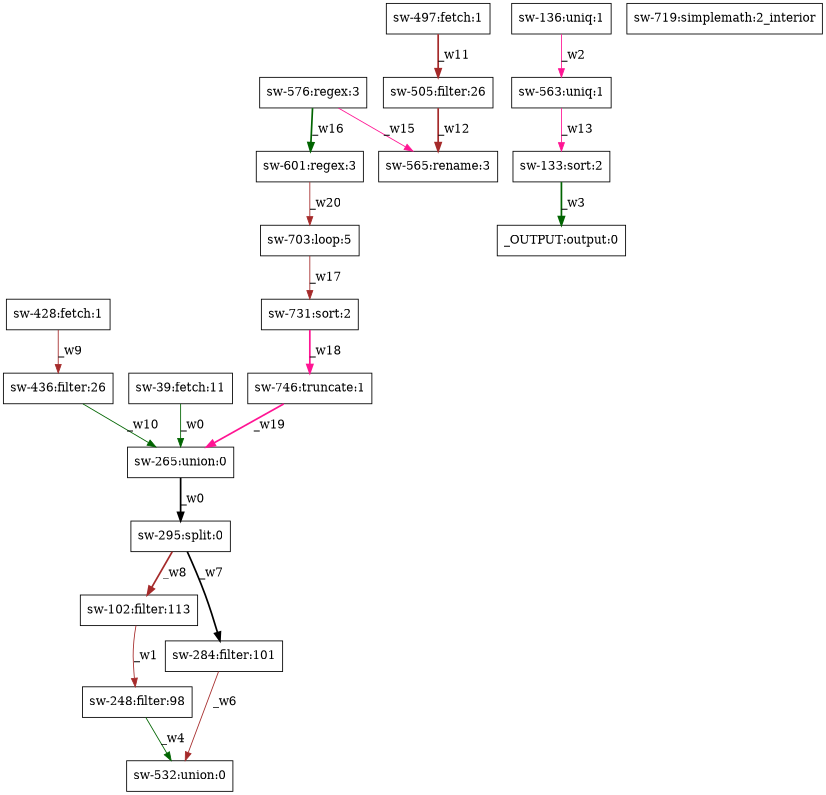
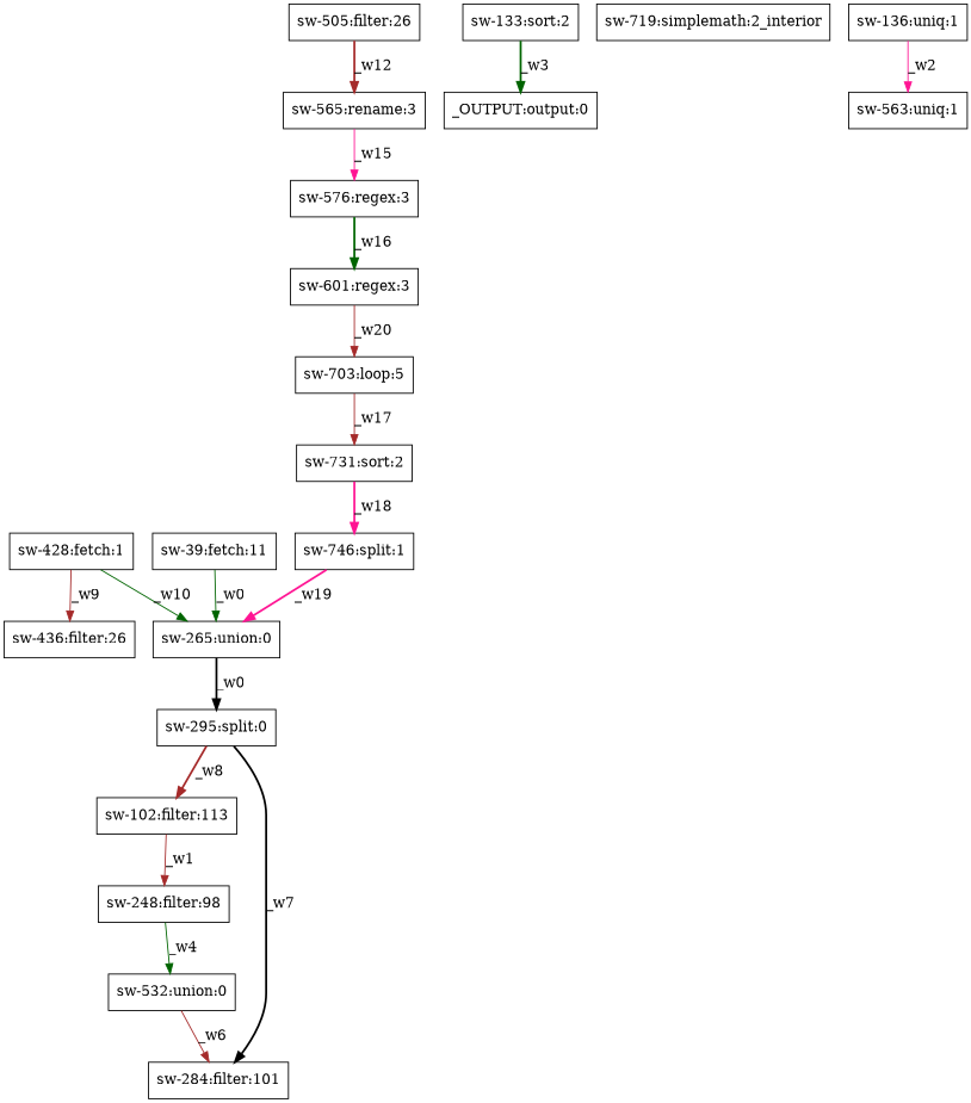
  digraph {
    node [shape=box]
    edge [color=brown style=solid]
    n1 [label="sw-601:regex:3"]
    n2 [label="sw-703:loop:5"]
    n3 [label="sw-731:sort:2"]
-   n4 [label="sw-746:truncate:1"]
+   n4 [label="sw-746:split:1"]
    n5 [label="sw-265:union:0"]
    n6 [label="_OUTPUT:output:0"]
    n7 [label="sw-719:simplemath:2_interior"]
    n8 [label="sw-133:sort:2"]
-   n9 [label="sw-497:fetch:1"]
    n10 [label="sw-505:filter:26"]
    n11 [label="sw-565:rename:3"]
    n12 [label="sw-295:split:0"]
    n13 [label="sw-576:regex:3"]
    n14 [label="sw-428:fetch:1"]
    n15 [label="sw-436:filter:26"]
    n16 [label="sw-102:filter:113"]
    n17 [label="sw-248:filter:98"]
    n18 [label="sw-532:union:0"]
    n19 [label="sw-39:fetch:11"]
    n20 [label="sw-136:uniq:1"]
    n21 [label="sw-563:uniq:1"]
    n22 [label="sw-284:filter:101"]
    n1 -> n2 [label=_w20]
    n2 -> n3 [label=_w17]
    n3 -> n4 [color=deeppink label=_w18 style=bold]
    n4 -> n5 [color=deeppink label=_w19 style=bold]
    n5 -> n12 [color=black label=_w0 style=bold]
    n8 -> n6 [color=darkgreen label=_w3 style=bold]
-   n9 -> n10 [label=_w11 style=bold]
    n10 -> n11 [label=_w12 style=bold]
-   n13 -> n11 [color=deeppink label=_w15]
+   n11 -> n13 [color=deeppink label=_w15]
    n12 -> n16 [label=_w8 style=bold]
    n12 -> n22 [color=black label=_w7 style=bold]
    n13 -> n1 [color=darkgreen label=_w16 style=bold]
    n14 -> n15 [label=_w9]
-   n15 -> n5 [color=darkgreen label=_w10]
+   n14 -> n5 [color=darkgreen label=_w10]
    n16 -> n17 [label=_w1]
    n17 -> n18 [color=darkgreen label=_w4]
    n19 -> n5 [color=darkgreen label=_w0]
    n20 -> n21 [color=deeppink label=_w2]
-   n21 -> n8 [color=deeppink label=_w13]
-   n22 -> n18 [label=_w6]
+   n18 -> n22 [label=_w6]
  }
